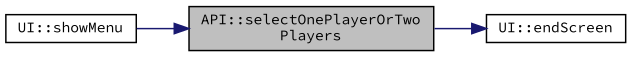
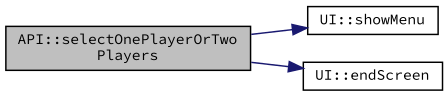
  digraph {
    fontname="Source Code Pro"
    rankdir=LR
    node [color=black fillcolor=white fontname="Source Code Pro" fontsize=10 shape=record style=filled]
    edge [color=midnightblue fontname="Source Code Pro" fontsize=10 labelfontname=Helvetica labelfontsize=10 style=solid]
    n1 [fillcolor=grey75 fontcolor=black height=0.2 label="API::selectOnePlayerOrTwo\lPlayers" width=0.4]
    n2 [height=0.2 label="UI::showMenu" width=0.4]
    n3 [height=0.2 label="UI::endScreen" width=0.4]
-   n2 -> n1
+   n1 -> n2
    n1 -> n3
  }
